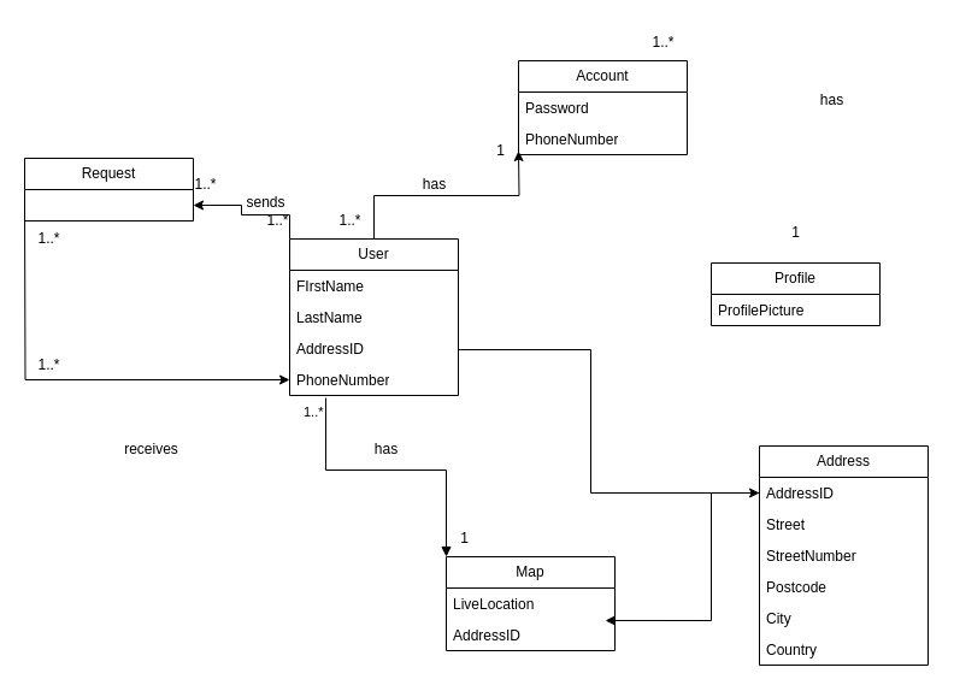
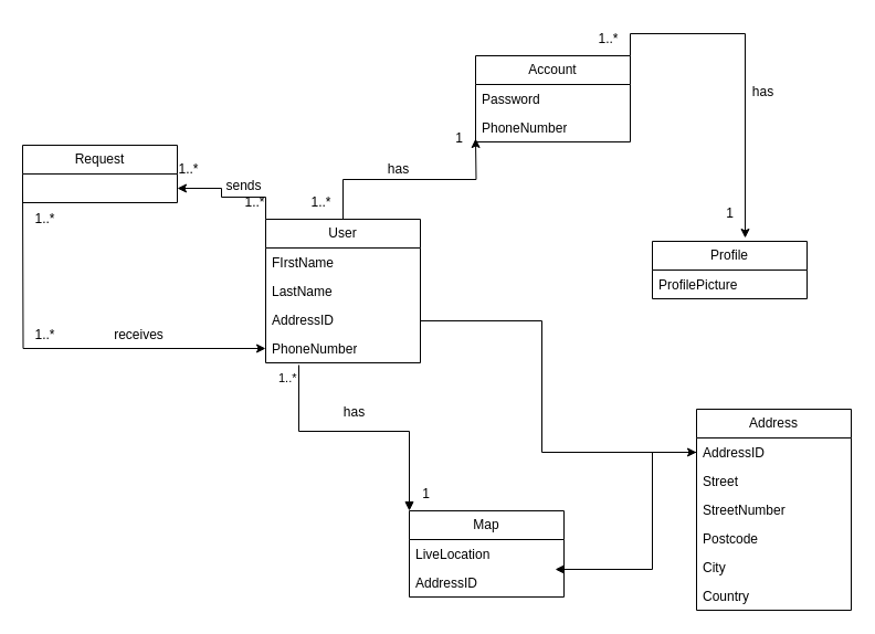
  <mxCell id="0" />
  <mxCell id="1" parent="0" />
  <mxCell id="2" value="Profile" style="swimlane;fontStyle=0;childLayout=stackLayout;horizontal=1;startSize=26;fillColor=none;horizontalStack=0;resizeParent=1;resizeParentMax=0;resizeLast=0;collapsible=1;marginBottom=0;whiteSpace=wrap;html=1;" parent="1" vertex="1"><mxGeometry x="590" y="218" width="140" height="52" as="geometry" /></mxCell>
  <mxCell id="3" value="ProfilePicture" style="text;strokeColor=none;fillColor=none;align=left;verticalAlign=top;spacingLeft=4;spacingRight=4;overflow=hidden;rotatable=0;points=[[0,0.5],[1,0.5]];portConstraint=eastwest;whiteSpace=wrap;html=1;" parent="2" vertex="1"><mxGeometry y="26" width="140" height="26" as="geometry" /></mxCell>
  <mxCell id="4" value="Map" style="swimlane;fontStyle=0;childLayout=stackLayout;horizontal=1;startSize=26;fillColor=none;horizontalStack=0;resizeParent=1;resizeParentMax=0;resizeLast=0;collapsible=1;marginBottom=0;whiteSpace=wrap;html=1;" parent="1" vertex="1"><mxGeometry x="370" y="462" width="140" height="78" as="geometry" /></mxCell>
  <mxCell id="5" value="LiveLocation&amp;nbsp;" style="text;strokeColor=none;fillColor=none;align=left;verticalAlign=top;spacingLeft=4;spacingRight=4;overflow=hidden;rotatable=0;points=[[0,0.5],[1,0.5]];portConstraint=eastwest;whiteSpace=wrap;html=1;" parent="4" vertex="1"><mxGeometry y="26" width="140" height="26" as="geometry" /></mxCell>
  <mxCell id="6" value="AddressID" style="text;strokeColor=none;fillColor=none;align=left;verticalAlign=top;spacingLeft=4;spacingRight=4;overflow=hidden;rotatable=0;points=[[0,0.5],[1,0.5]];portConstraint=eastwest;whiteSpace=wrap;html=1;" parent="4" vertex="1"><mxGeometry y="52" width="140" height="26" as="geometry" /></mxCell>
  <mxCell id="7" value="" style="endArrow=block;endFill=1;html=1;edgeStyle=orthogonalEdgeStyle;align=left;verticalAlign=top;rounded=0;entryX=0;entryY=0;entryDx=0;entryDy=0;" parent="1" target="4" edge="1"><mxGeometry x="-0.921" y="20" relative="1" as="geometry"><mxPoint x="270" y="330" as="sourcePoint" /><mxPoint x="430" y="330" as="targetPoint" /><Array as="points"><mxPoint x="270" y="390" /><mxPoint x="370" y="390" /></Array><mxPoint as="offset" /></mxGeometry></mxCell>
  <mxCell id="8" value="1..*" style="edgeLabel;resizable=0;html=1;align=left;verticalAlign=bottom;" parent="7" connectable="0" vertex="1"><mxGeometry x="-1" relative="1" as="geometry"><mxPoint x="-20" y="20" as="offset" /></mxGeometry></mxCell>
  <mxCell id="9" value="1&lt;br&gt;" style="text;html=1;align=center;verticalAlign=middle;resizable=0;points=[];autosize=1;strokeColor=none;fillColor=none;" parent="1" vertex="1"><mxGeometry x="370" y="432" width="30" height="30" as="geometry" /></mxCell>
  <mxCell id="10" value="Account" style="swimlane;fontStyle=0;childLayout=stackLayout;horizontal=1;startSize=26;fillColor=none;horizontalStack=0;resizeParent=1;resizeParentMax=0;resizeLast=0;collapsible=1;marginBottom=0;whiteSpace=wrap;html=1;" parent="1" vertex="1"><mxGeometry x="430" y="50" width="140" height="78" as="geometry" /></mxCell>
  <mxCell id="11" value="Password" style="text;strokeColor=none;fillColor=none;align=left;verticalAlign=top;spacingLeft=4;spacingRight=4;overflow=hidden;rotatable=0;points=[[0,0.5],[1,0.5]];portConstraint=eastwest;whiteSpace=wrap;html=1;" parent="10" vertex="1"><mxGeometry y="26" width="140" height="26" as="geometry" /></mxCell>
  <mxCell id="12" value="PhoneNumber" style="text;strokeColor=none;fillColor=none;align=left;verticalAlign=top;spacingLeft=4;spacingRight=4;overflow=hidden;rotatable=0;points=[[0,0.5],[1,0.5]];portConstraint=eastwest;whiteSpace=wrap;html=1;" parent="10" vertex="1"><mxGeometry y="52" width="140" height="26" as="geometry" /></mxCell>
  <mxCell id="13" style="edgeStyle=orthogonalEdgeStyle;rounded=0;orthogonalLoop=1;jettySize=auto;html=1;exitX=0.5;exitY=0;exitDx=0;exitDy=0;entryX=0;entryY=0.5;entryDx=0;entryDy=0;" parent="1" source="16" edge="1"><mxGeometry relative="1" as="geometry"><mxPoint x="430" y="125" as="targetPoint" /></mxGeometry></mxCell>
  <mxCell id="14" style="edgeStyle=orthogonalEdgeStyle;rounded=0;orthogonalLoop=1;jettySize=auto;html=1;exitX=0;exitY=0;exitDx=0;exitDy=0;entryX=1;entryY=0.5;entryDx=0;entryDy=0;" parent="1" source="16" edge="1"><mxGeometry relative="1" as="geometry"><mxPoint x="160" y="170" as="targetPoint" /><Array as="points"><mxPoint x="240" y="178" /><mxPoint x="200" y="178" /><mxPoint x="200" y="170" /></Array></mxGeometry></mxCell>
  <mxCell id="15" style="edgeStyle=orthogonalEdgeStyle;rounded=0;orthogonalLoop=1;jettySize=auto;html=1;exitX=1;exitY=0.5;exitDx=0;exitDy=0;entryX=0;entryY=0.5;entryDx=0;entryDy=0;" edge="1" parent="1" source="19" target="38"><mxGeometry relative="1" as="geometry"><Array as="points"><mxPoint x="380" y="290" /><mxPoint x="490" y="290" /><mxPoint x="490" y="409" /></Array></mxGeometry></mxCell>
  <mxCell id="16" value="User" style="swimlane;fontStyle=0;childLayout=stackLayout;horizontal=1;startSize=26;fillColor=none;horizontalStack=0;resizeParent=1;resizeParentMax=0;resizeLast=0;collapsible=1;marginBottom=0;whiteSpace=wrap;html=1;" parent="1" vertex="1"><mxGeometry x="240" y="198" width="140" height="130" as="geometry" /></mxCell>
  <mxCell id="17" value="FIrstName" style="text;strokeColor=none;fillColor=none;align=left;verticalAlign=top;spacingLeft=4;spacingRight=4;overflow=hidden;rotatable=0;points=[[0,0.5],[1,0.5]];portConstraint=eastwest;whiteSpace=wrap;html=1;" parent="16" vertex="1"><mxGeometry y="26" width="140" height="26" as="geometry" /></mxCell>
  <mxCell id="18" value="LastName" style="text;strokeColor=none;fillColor=none;align=left;verticalAlign=top;spacingLeft=4;spacingRight=4;overflow=hidden;rotatable=0;points=[[0,0.5],[1,0.5]];portConstraint=eastwest;whiteSpace=wrap;html=1;" parent="16" vertex="1"><mxGeometry y="52" width="140" height="26" as="geometry" /></mxCell>
  <mxCell id="19" value="AddressID" style="text;strokeColor=none;fillColor=none;align=left;verticalAlign=top;spacingLeft=4;spacingRight=4;overflow=hidden;rotatable=0;points=[[0,0.5],[1,0.5]];portConstraint=eastwest;whiteSpace=wrap;html=1;" parent="16" vertex="1"><mxGeometry y="78" width="140" height="26" as="geometry" /></mxCell>
  <mxCell id="20" value="PhoneNumber" style="text;strokeColor=none;fillColor=none;align=left;verticalAlign=top;spacingLeft=4;spacingRight=4;overflow=hidden;rotatable=0;points=[[0,0.5],[1,0.5]];portConstraint=eastwest;whiteSpace=wrap;html=1;" parent="16" vertex="1"><mxGeometry y="104" width="140" height="26" as="geometry" /></mxCell>
  <mxCell id="21" value="1..*" style="text;html=1;align=center;verticalAlign=middle;resizable=0;points=[];autosize=1;strokeColor=none;fillColor=none;" parent="1" vertex="1"><mxGeometry x="270" y="168" width="40" height="30" as="geometry" /></mxCell>
  <mxCell id="22" value="1" style="text;html=1;align=center;verticalAlign=middle;resizable=0;points=[];autosize=1;strokeColor=none;fillColor=none;" parent="1" vertex="1"><mxGeometry x="400" y="110" width="30" height="30" as="geometry" /></mxCell>
+ <mxCell id="23" style="edgeStyle=orthogonalEdgeStyle;rounded=0;orthogonalLoop=1;jettySize=auto;html=1;exitX=1;exitY=0;exitDx=0;exitDy=0;entryX=0.6;entryY=-0.058;entryDx=0;entryDy=0;entryPerimeter=0;" parent="1" source="10" target="2" edge="1"><mxGeometry relative="1" as="geometry" /></mxCell>
  <mxCell id="24" value="1..*" style="text;html=1;align=center;verticalAlign=middle;resizable=0;points=[];autosize=1;strokeColor=none;fillColor=none;" parent="1" vertex="1"><mxGeometry x="530" y="20" width="40" height="30" as="geometry" /></mxCell>
  <mxCell id="25" value="1" style="text;html=1;align=center;verticalAlign=middle;resizable=0;points=[];autosize=1;strokeColor=none;fillColor=none;" parent="1" vertex="1"><mxGeometry x="645" y="178" width="30" height="30" as="geometry" /></mxCell>
  <mxCell id="26" value="Request" style="swimlane;fontStyle=0;childLayout=stackLayout;horizontal=1;startSize=26;fillColor=none;horizontalStack=0;resizeParent=1;resizeParentMax=0;resizeLast=0;collapsible=1;marginBottom=0;whiteSpace=wrap;html=1;" parent="1" vertex="1"><mxGeometry x="20" y="131" width="140" height="52" as="geometry" /></mxCell>
  <mxCell id="27" value="1..*" style="text;html=1;align=center;verticalAlign=middle;resizable=0;points=[];autosize=1;strokeColor=none;fillColor=none;" parent="1" vertex="1"><mxGeometry x="210" y="168" width="40" height="30" as="geometry" /></mxCell>
  <mxCell id="28" value="1..*" style="text;html=1;align=center;verticalAlign=middle;resizable=0;points=[];autosize=1;strokeColor=none;fillColor=none;" parent="1" vertex="1"><mxGeometry x="150" y="138" width="40" height="30" as="geometry" /></mxCell>
  <mxCell id="29" style="edgeStyle=orthogonalEdgeStyle;rounded=0;orthogonalLoop=1;jettySize=auto;html=1;exitX=0;exitY=0.5;exitDx=0;exitDy=0;entryX=0;entryY=0.5;entryDx=0;entryDy=0;" parent="1" target="20" edge="1"><mxGeometry relative="1" as="geometry"><mxPoint x="20" y="170" as="sourcePoint" /></mxGeometry></mxCell>
  <mxCell id="30" value="1..*" style="text;html=1;align=center;verticalAlign=middle;resizable=0;points=[];autosize=1;strokeColor=none;fillColor=none;" parent="1" vertex="1"><mxGeometry x="20" y="183" width="40" height="30" as="geometry" /></mxCell>
  <mxCell id="31" value="1..*" style="text;html=1;align=center;verticalAlign=middle;resizable=0;points=[];autosize=1;strokeColor=none;fillColor=none;" parent="1" vertex="1"><mxGeometry x="20" y="288" width="40" height="30" as="geometry" /></mxCell>
  <mxCell id="32" value="sends" style="text;html=1;align=center;verticalAlign=middle;resizable=0;points=[];autosize=1;strokeColor=none;fillColor=none;" parent="1" vertex="1"><mxGeometry x="190" y="153" width="60" height="30" as="geometry" /></mxCell>
- <mxCell id="33" value="receives" style="text;html=1;align=center;verticalAlign=middle;resizable=0;points=[];autosize=1;strokeColor=none;fillColor=none;" parent="1" vertex="1"><mxGeometry x="90" y="358" width="70" height="30" as="geometry" /></mxCell>
+ <mxCell id="33" value="receives" style="text;html=1;align=center;verticalAlign=middle;resizable=0;points=[];autosize=1;strokeColor=none;fillColor=none;" parent="1" vertex="1"><mxGeometry x="90" y="288" width="70" height="30" as="geometry" /></mxCell>
  <mxCell id="34" value="has" style="text;html=1;align=center;verticalAlign=middle;resizable=0;points=[];autosize=1;strokeColor=none;fillColor=none;" parent="1" vertex="1"><mxGeometry x="340" y="138" width="40" height="30" as="geometry" /></mxCell>
  <mxCell id="35" value="has" style="text;html=1;align=center;verticalAlign=middle;resizable=0;points=[];autosize=1;strokeColor=none;fillColor=none;" parent="1" vertex="1"><mxGeometry x="670" y="68" width="40" height="30" as="geometry" /></mxCell>
  <mxCell id="36" value="has" style="text;html=1;align=center;verticalAlign=middle;resizable=0;points=[];autosize=1;strokeColor=none;fillColor=none;" parent="1" vertex="1"><mxGeometry x="300" y="358" width="40" height="30" as="geometry" /></mxCell>
  <mxCell id="37" value="Address" style="swimlane;fontStyle=0;childLayout=stackLayout;horizontal=1;startSize=26;fillColor=none;horizontalStack=0;resizeParent=1;resizeParentMax=0;resizeLast=0;collapsible=1;marginBottom=0;whiteSpace=wrap;html=1;" vertex="1" parent="1"><mxGeometry x="630" y="370" width="140" height="182" as="geometry" /></mxCell>
  <mxCell id="38" value="AddressID" style="text;strokeColor=none;fillColor=none;align=left;verticalAlign=top;spacingLeft=4;spacingRight=4;overflow=hidden;rotatable=0;points=[[0,0.5],[1,0.5]];portConstraint=eastwest;whiteSpace=wrap;html=1;" vertex="1" parent="37"><mxGeometry y="26" width="140" height="26" as="geometry" /></mxCell>
  <mxCell id="39" value="Street" style="text;strokeColor=none;fillColor=none;align=left;verticalAlign=top;spacingLeft=4;spacingRight=4;overflow=hidden;rotatable=0;points=[[0,0.5],[1,0.5]];portConstraint=eastwest;whiteSpace=wrap;html=1;" vertex="1" parent="37"><mxGeometry y="52" width="140" height="26" as="geometry" /></mxCell>
  <mxCell id="40" value="StreetNumber" style="text;strokeColor=none;fillColor=none;align=left;verticalAlign=top;spacingLeft=4;spacingRight=4;overflow=hidden;rotatable=0;points=[[0,0.5],[1,0.5]];portConstraint=eastwest;whiteSpace=wrap;html=1;" vertex="1" parent="37"><mxGeometry y="78" width="140" height="26" as="geometry" /></mxCell>
  <mxCell id="41" value="Postcode" style="text;strokeColor=none;fillColor=none;align=left;verticalAlign=top;spacingLeft=4;spacingRight=4;overflow=hidden;rotatable=0;points=[[0,0.5],[1,0.5]];portConstraint=eastwest;whiteSpace=wrap;html=1;" vertex="1" parent="37"><mxGeometry y="104" width="140" height="26" as="geometry" /></mxCell>
  <mxCell id="42" value="City" style="text;strokeColor=none;fillColor=none;align=left;verticalAlign=top;spacingLeft=4;spacingRight=4;overflow=hidden;rotatable=0;points=[[0,0.5],[1,0.5]];portConstraint=eastwest;whiteSpace=wrap;html=1;" vertex="1" parent="37"><mxGeometry y="130" width="140" height="26" as="geometry" /></mxCell>
  <mxCell id="43" value="Country" style="text;strokeColor=none;fillColor=none;align=left;verticalAlign=top;spacingLeft=4;spacingRight=4;overflow=hidden;rotatable=0;points=[[0,0.5],[1,0.5]];portConstraint=eastwest;whiteSpace=wrap;html=1;" vertex="1" parent="37"><mxGeometry y="156" width="140" height="26" as="geometry" /></mxCell>
  <mxCell id="44" style="edgeStyle=orthogonalEdgeStyle;rounded=0;orthogonalLoop=1;jettySize=auto;html=1;exitX=0;exitY=0.5;exitDx=0;exitDy=0;entryX=0.943;entryY=0.038;entryDx=0;entryDy=0;entryPerimeter=0;" edge="1" parent="1" source="38" target="6"><mxGeometry relative="1" as="geometry"><Array as="points"><mxPoint x="590" y="409" /><mxPoint x="590" y="515" /></Array></mxGeometry></mxCell>
